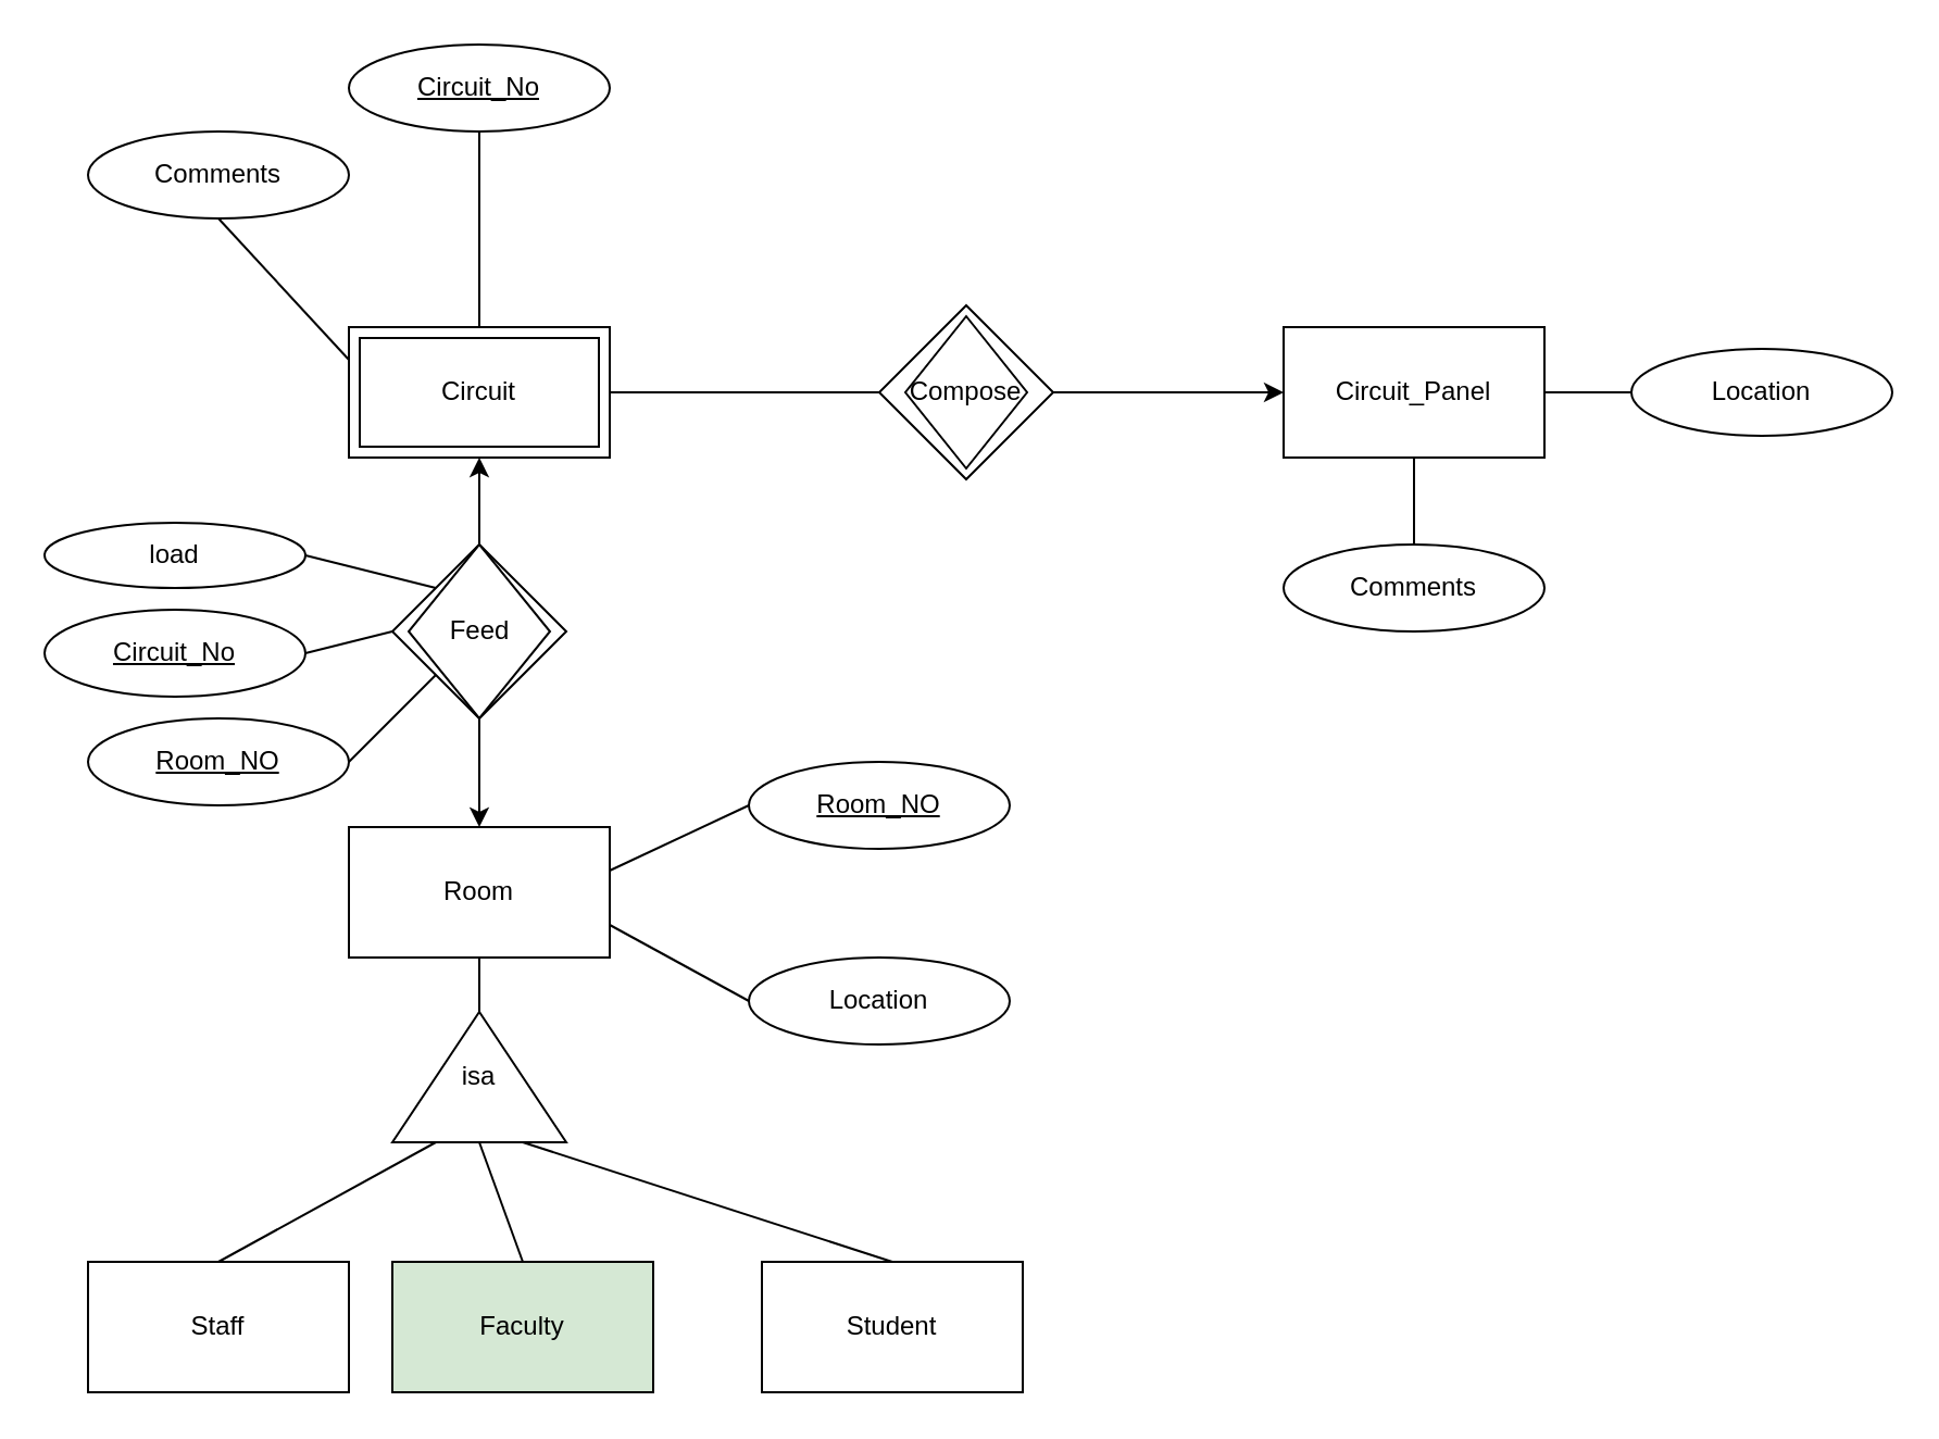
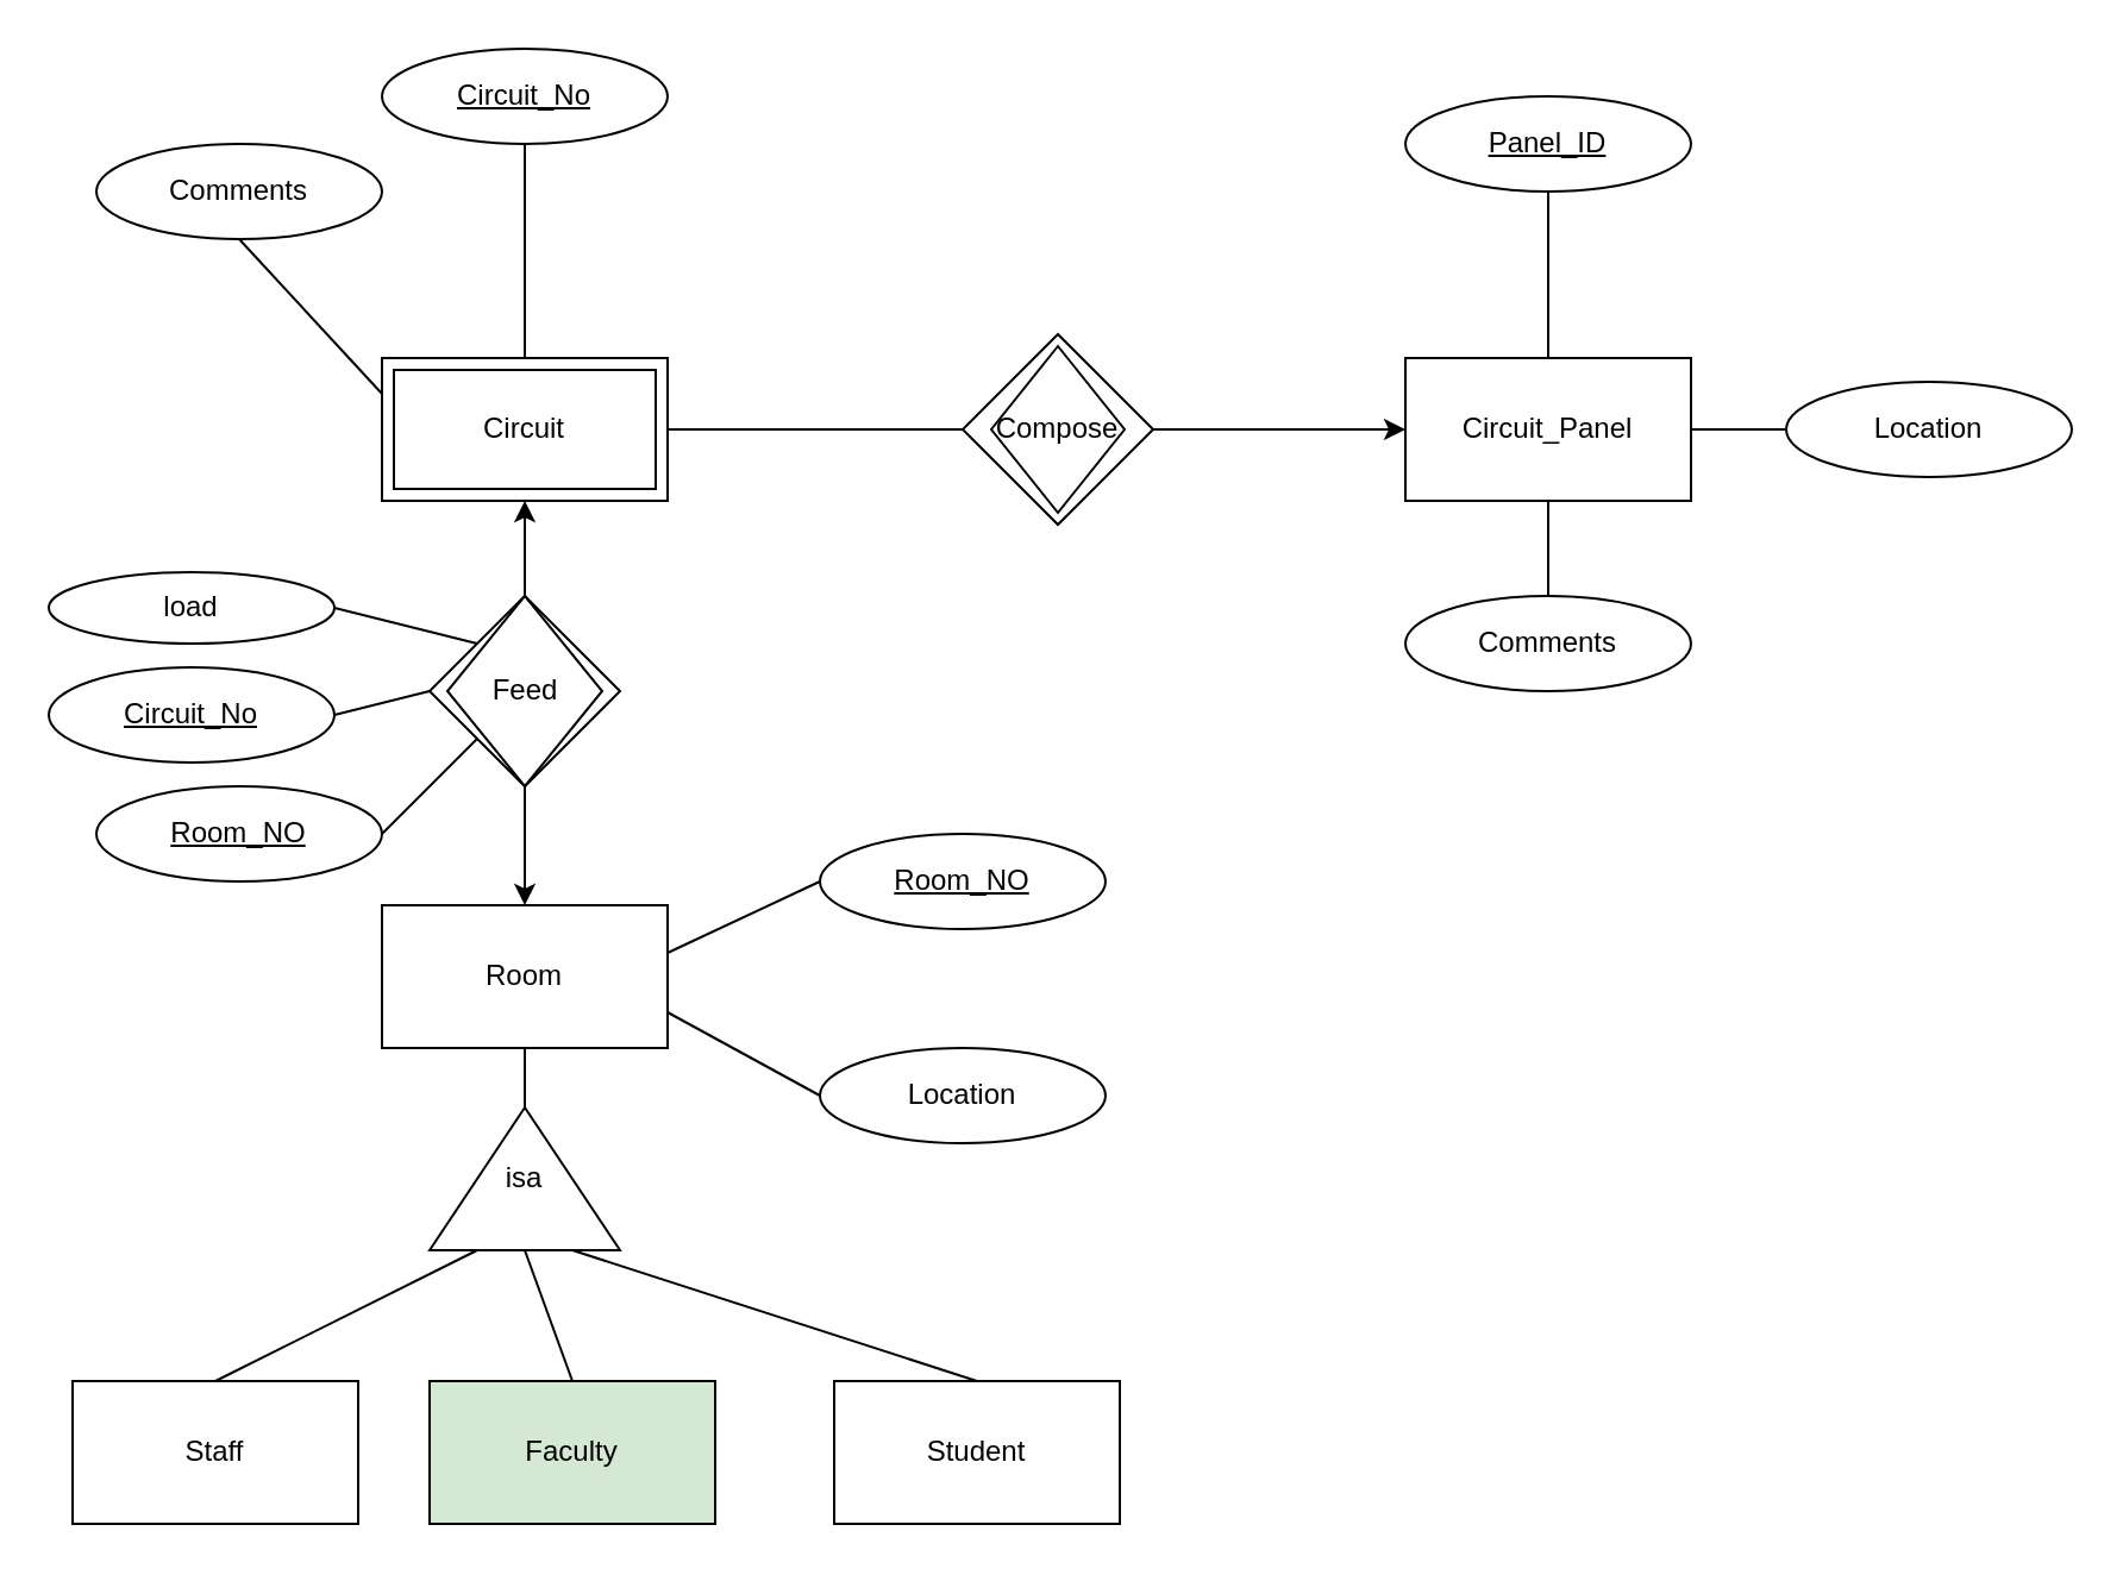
  <mxCell id="0" />
  <mxCell id="1" parent="0" />
  <mxCell id="2" value="Circuit" style="rounded=0;whiteSpace=wrap;html=1;" vertex="1" parent="1"><mxGeometry x="160" y="150" width="120" height="60" as="geometry" /></mxCell>
  <mxCell id="3" value="Circuit_Panel" style="rounded=0;whiteSpace=wrap;html=1;" vertex="1" parent="1"><mxGeometry x="590" y="150" width="120" height="60" as="geometry" /></mxCell>
  <mxCell id="4" value="Room" style="rounded=0;whiteSpace=wrap;html=1;" vertex="1" parent="1"><mxGeometry x="160" y="380" width="120" height="60" as="geometry" /></mxCell>
  <mxCell id="5" value="Student" style="rounded=0;whiteSpace=wrap;html=1;" vertex="1" parent="1"><mxGeometry x="350" y="580" width="120" height="60" as="geometry" /></mxCell>
  <mxCell id="6" value="Faculty" style="rounded=0;whiteSpace=wrap;html=1;fillColor=#d5e8d4;" vertex="1" parent="1"><mxGeometry x="180" y="580" width="120" height="60" as="geometry" /></mxCell>
- <mxCell id="7" value="Staff" style="rounded=0;whiteSpace=wrap;html=1;" vertex="1" parent="1"><mxGeometry x="40" y="580" width="120" height="60" as="geometry" /></mxCell>
+ <mxCell id="7" value="Staff" style="rounded=0;whiteSpace=wrap;html=1;" vertex="1" parent="1"><mxGeometry x="30" y="580" width="120" height="60" as="geometry" /></mxCell>
  <mxCell id="8" value="Compose" style="rhombus;whiteSpace=wrap;html=1;" vertex="1" parent="1"><mxGeometry x="404" y="140" width="80" height="80" as="geometry" /></mxCell>
  <mxCell id="9" value="" style="endArrow=none;html=1;rounded=0;exitX=1;exitY=0.5;exitDx=0;exitDy=0;entryX=0;entryY=0.5;entryDx=0;entryDy=0;" edge="1" parent="1" source="2" target="8"><mxGeometry width="50" height="50" relative="1" as="geometry"><mxPoint x="380" y="360" as="sourcePoint" /><mxPoint x="430" y="310" as="targetPoint" /></mxGeometry></mxCell>
  <mxCell id="10" value="" style="endArrow=classic;html=1;rounded=0;entryX=0;entryY=0.5;entryDx=0;entryDy=0;exitX=1;exitY=0.5;exitDx=0;exitDy=0;" edge="1" parent="1" source="8" target="3"><mxGeometry width="50" height="50" relative="1" as="geometry"><mxPoint x="380" y="360" as="sourcePoint" /><mxPoint x="430" y="310" as="targetPoint" /></mxGeometry></mxCell>
  <mxCell id="11" value="Feed" style="rhombus;whiteSpace=wrap;html=1;" vertex="1" parent="1"><mxGeometry x="180" y="250" width="80" height="80" as="geometry" /></mxCell>
  <mxCell id="12" value="" style="endArrow=classic;html=1;rounded=0;exitX=0.5;exitY=1;exitDx=0;exitDy=0;" edge="1" parent="1" source="11" target="4"><mxGeometry width="50" height="50" relative="1" as="geometry"><mxPoint x="494" y="190" as="sourcePoint" /><mxPoint x="600" y="190" as="targetPoint" /></mxGeometry></mxCell>
  <mxCell id="13" value="" style="endArrow=classic;html=1;rounded=0;exitX=0.5;exitY=0;exitDx=0;exitDy=0;entryX=0.5;entryY=1;entryDx=0;entryDy=0;" edge="1" parent="1" source="11" target="2"><mxGeometry width="50" height="50" relative="1" as="geometry"><mxPoint x="504" y="200" as="sourcePoint" /><mxPoint x="360" y="220" as="targetPoint" /></mxGeometry></mxCell>
  <mxCell id="14" value="isa" style="triangle;whiteSpace=wrap;html=1;direction=north;" vertex="1" parent="1"><mxGeometry x="180" y="465" width="80" height="60" as="geometry" /></mxCell>
  <mxCell id="15" value="" style="endArrow=none;html=1;rounded=0;exitX=1;exitY=0.5;exitDx=0;exitDy=0;entryX=0.5;entryY=1;entryDx=0;entryDy=0;" edge="1" parent="1" source="14" target="4"><mxGeometry width="50" height="50" relative="1" as="geometry"><mxPoint x="380" y="360" as="sourcePoint" /><mxPoint x="430" y="310" as="targetPoint" /></mxGeometry></mxCell>
  <mxCell id="16" value="" style="endArrow=none;html=1;rounded=0;exitX=0.5;exitY=0;exitDx=0;exitDy=0;entryX=0;entryY=0.25;entryDx=0;entryDy=0;" edge="1" parent="1" source="7" target="14"><mxGeometry width="50" height="50" relative="1" as="geometry"><mxPoint x="380" y="360" as="sourcePoint" /><mxPoint x="430" y="310" as="targetPoint" /></mxGeometry></mxCell>
  <mxCell id="17" value="" style="endArrow=none;html=1;rounded=0;exitX=0.5;exitY=0;exitDx=0;exitDy=0;entryX=0;entryY=0.5;entryDx=0;entryDy=0;" edge="1" parent="1" source="6" target="14"><mxGeometry width="50" height="50" relative="1" as="geometry"><mxPoint x="380" y="360" as="sourcePoint" /><mxPoint x="430" y="310" as="targetPoint" /></mxGeometry></mxCell>
  <mxCell id="18" value="" style="endArrow=none;html=1;rounded=0;exitX=0.5;exitY=0;exitDx=0;exitDy=0;entryX=0;entryY=0.75;entryDx=0;entryDy=0;" edge="1" parent="1" source="5" target="14"><mxGeometry width="50" height="50" relative="1" as="geometry"><mxPoint x="380" y="360" as="sourcePoint" /><mxPoint x="430" y="310" as="targetPoint" /></mxGeometry></mxCell>
  <mxCell id="19" value="Comments" style="ellipse;whiteSpace=wrap;html=1;" vertex="1" parent="1"><mxGeometry x="40" y="60" width="120" height="40" as="geometry" /></mxCell>
  <mxCell id="20" value="&lt;u&gt;Circuit_No&lt;/u&gt;" style="ellipse;whiteSpace=wrap;html=1;" vertex="1" parent="1"><mxGeometry x="160" y="20" width="120" height="40" as="geometry" /></mxCell>
  <mxCell id="21" value="" style="endArrow=none;html=1;rounded=0;entryX=0.5;entryY=1;entryDx=0;entryDy=0;exitX=0;exitY=0.25;exitDx=0;exitDy=0;" edge="1" parent="1" source="2" target="19"><mxGeometry width="50" height="50" relative="1" as="geometry"><mxPoint x="380" y="360" as="sourcePoint" /><mxPoint x="430" y="310" as="targetPoint" /></mxGeometry></mxCell>
  <mxCell id="22" value="" style="endArrow=none;html=1;rounded=0;entryX=0.5;entryY=1;entryDx=0;entryDy=0;" edge="1" parent="1" source="2" target="20"><mxGeometry width="50" height="50" relative="1" as="geometry"><mxPoint x="380" y="360" as="sourcePoint" /><mxPoint x="430" y="310" as="targetPoint" /></mxGeometry></mxCell>
  <mxCell id="23" value="Location" style="ellipse;whiteSpace=wrap;html=1;" vertex="1" parent="1"><mxGeometry x="750" y="160" width="120" height="40" as="geometry" /></mxCell>
  <mxCell id="24" value="Comments" style="ellipse;whiteSpace=wrap;html=1;" vertex="1" parent="1"><mxGeometry x="590" y="250" width="120" height="40" as="geometry" /></mxCell>
+ <mxCell id="25" value="&lt;u&gt;Panel_ID&lt;/u&gt;" style="ellipse;whiteSpace=wrap;html=1;" vertex="1" parent="1"><mxGeometry x="590" y="40" width="120" height="40" as="geometry" /></mxCell>
+ <mxCell id="26" value="" style="endArrow=none;html=1;rounded=0;entryX=0.5;entryY=1;entryDx=0;entryDy=0;exitX=0.5;exitY=0;exitDx=0;exitDy=0;" edge="1" parent="1" source="3" target="25"><mxGeometry width="50" height="50" relative="1" as="geometry"><mxPoint x="380" y="360" as="sourcePoint" /><mxPoint x="430" y="310" as="targetPoint" /></mxGeometry></mxCell>
  <mxCell id="27" value="" style="endArrow=none;html=1;rounded=0;" edge="1" parent="1" source="3" target="23"><mxGeometry width="50" height="50" relative="1" as="geometry"><mxPoint x="380" y="360" as="sourcePoint" /><mxPoint x="430" y="310" as="targetPoint" /></mxGeometry></mxCell>
  <mxCell id="28" value="" style="endArrow=none;html=1;rounded=0;entryX=0.5;entryY=1;entryDx=0;entryDy=0;" edge="1" parent="1" source="24" target="3"><mxGeometry width="50" height="50" relative="1" as="geometry"><mxPoint x="380" y="360" as="sourcePoint" /><mxPoint x="430" y="310" as="targetPoint" /></mxGeometry></mxCell>
  <mxCell id="29" value="Location" style="ellipse;whiteSpace=wrap;html=1;" vertex="1" parent="1"><mxGeometry x="344" y="440" width="120" height="40" as="geometry" /></mxCell>
  <mxCell id="30" value="&lt;u&gt;Room_NO&lt;/u&gt;" style="ellipse;whiteSpace=wrap;html=1;" vertex="1" parent="1"><mxGeometry x="344" y="350" width="120" height="40" as="geometry" /></mxCell>
  <mxCell id="31" value="" style="endArrow=none;html=1;rounded=0;exitX=0;exitY=0.5;exitDx=0;exitDy=0;" edge="1" parent="1" source="30"><mxGeometry width="50" height="50" relative="1" as="geometry"><mxPoint x="340" y="370" as="sourcePoint" /><mxPoint x="280" y="400" as="targetPoint" /></mxGeometry></mxCell>
  <mxCell id="32" value="" style="endArrow=none;html=1;rounded=0;entryX=0;entryY=0.5;entryDx=0;entryDy=0;exitX=1;exitY=0.75;exitDx=0;exitDy=0;" edge="1" parent="1" source="4" target="29"><mxGeometry width="50" height="50" relative="1" as="geometry"><mxPoint x="250" y="180" as="sourcePoint" /><mxPoint x="250" y="80" as="targetPoint" /></mxGeometry></mxCell>
  <mxCell id="33" value="Compose" style="rhombus;whiteSpace=wrap;html=1;" vertex="1" parent="1"><mxGeometry x="416" y="145" width="56" height="70" as="geometry" /></mxCell>
  <mxCell id="34" value="Circuit" style="rounded=0;whiteSpace=wrap;html=1;" vertex="1" parent="1"><mxGeometry x="165" y="155" width="110" height="50" as="geometry" /></mxCell>
  <mxCell id="35" value="load" style="ellipse;whiteSpace=wrap;html=1;" vertex="1" parent="1"><mxGeometry x="20" y="240" width="120" height="30" as="geometry" /></mxCell>
  <mxCell id="36" value="" style="endArrow=none;html=1;rounded=0;entryX=1;entryY=0.5;entryDx=0;entryDy=0;exitX=0;exitY=0;exitDx=0;exitDy=0;" edge="1" parent="1" source="11" target="35"><mxGeometry width="50" height="50" relative="1" as="geometry"><mxPoint x="380" y="360" as="sourcePoint" /><mxPoint x="430" y="310" as="targetPoint" /></mxGeometry></mxCell>
  <mxCell id="37" value="&lt;u&gt;Circuit_No&lt;/u&gt;" style="ellipse;whiteSpace=wrap;html=1;" vertex="1" parent="1"><mxGeometry x="20" y="280" width="120" height="40" as="geometry" /></mxCell>
  <mxCell id="38" value="&lt;u&gt;Room_NO&lt;/u&gt;" style="ellipse;whiteSpace=wrap;html=1;" vertex="1" parent="1"><mxGeometry x="40" y="330" width="120" height="40" as="geometry" /></mxCell>
  <mxCell id="39" value="" style="endArrow=none;html=1;rounded=0;entryX=1;entryY=0.5;entryDx=0;entryDy=0;exitX=0;exitY=0.5;exitDx=0;exitDy=0;" edge="1" parent="1" source="11" target="37"><mxGeometry width="50" height="50" relative="1" as="geometry"><mxPoint x="210" y="280" as="sourcePoint" /><mxPoint x="150" y="265" as="targetPoint" /></mxGeometry></mxCell>
  <mxCell id="40" value="" style="endArrow=none;html=1;rounded=0;entryX=1;entryY=0.5;entryDx=0;entryDy=0;" edge="1" parent="1" target="38"><mxGeometry width="50" height="50" relative="1" as="geometry"><mxPoint x="200" y="310" as="sourcePoint" /><mxPoint x="160" y="275" as="targetPoint" /></mxGeometry></mxCell>
  <mxCell id="41" value="Feed" style="rhombus;whiteSpace=wrap;html=1;" vertex="1" parent="1"><mxGeometry x="187.5" y="250" width="65" height="80" as="geometry" /></mxCell>
